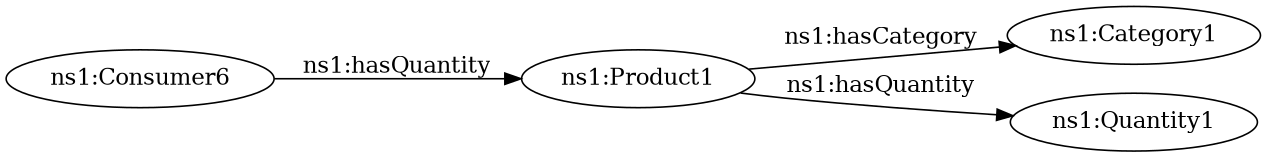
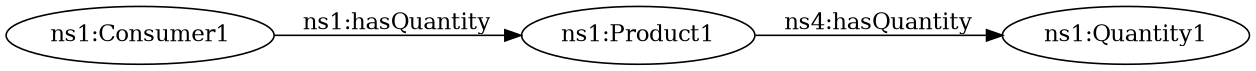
  digraph {
    rankdir=LR
    "ns1:Product1"
-   "ns1:Category1"
    "ns1:Quantity1"
-   "ns1:Consumer1" [label="ns1:Consumer6"]
-   "ns1:Product1" -> "ns1:Category1" [label="ns1:hasCategory"]
-   "ns1:Product1" -> "ns1:Quantity1" [label="ns1:hasQuantity"]
+   "ns1:Consumer1"
+   "ns1:Product1" -> "ns1:Quantity1" [label="ns4:hasQuantity"]
    "ns1:Consumer1" -> "ns1:Product1" [label="ns1:hasQuantity"]
  }
